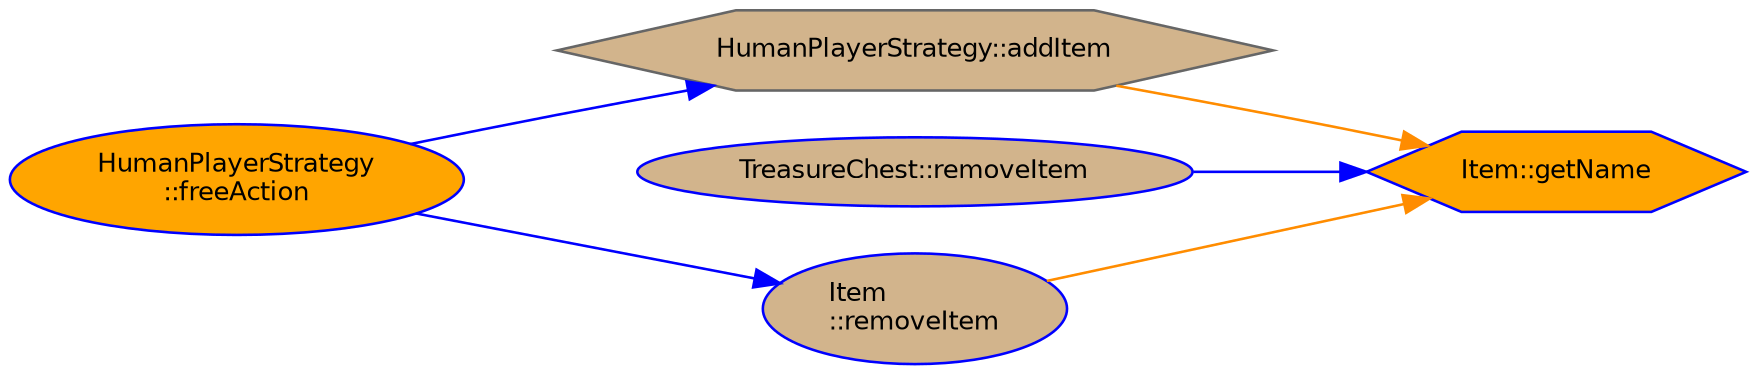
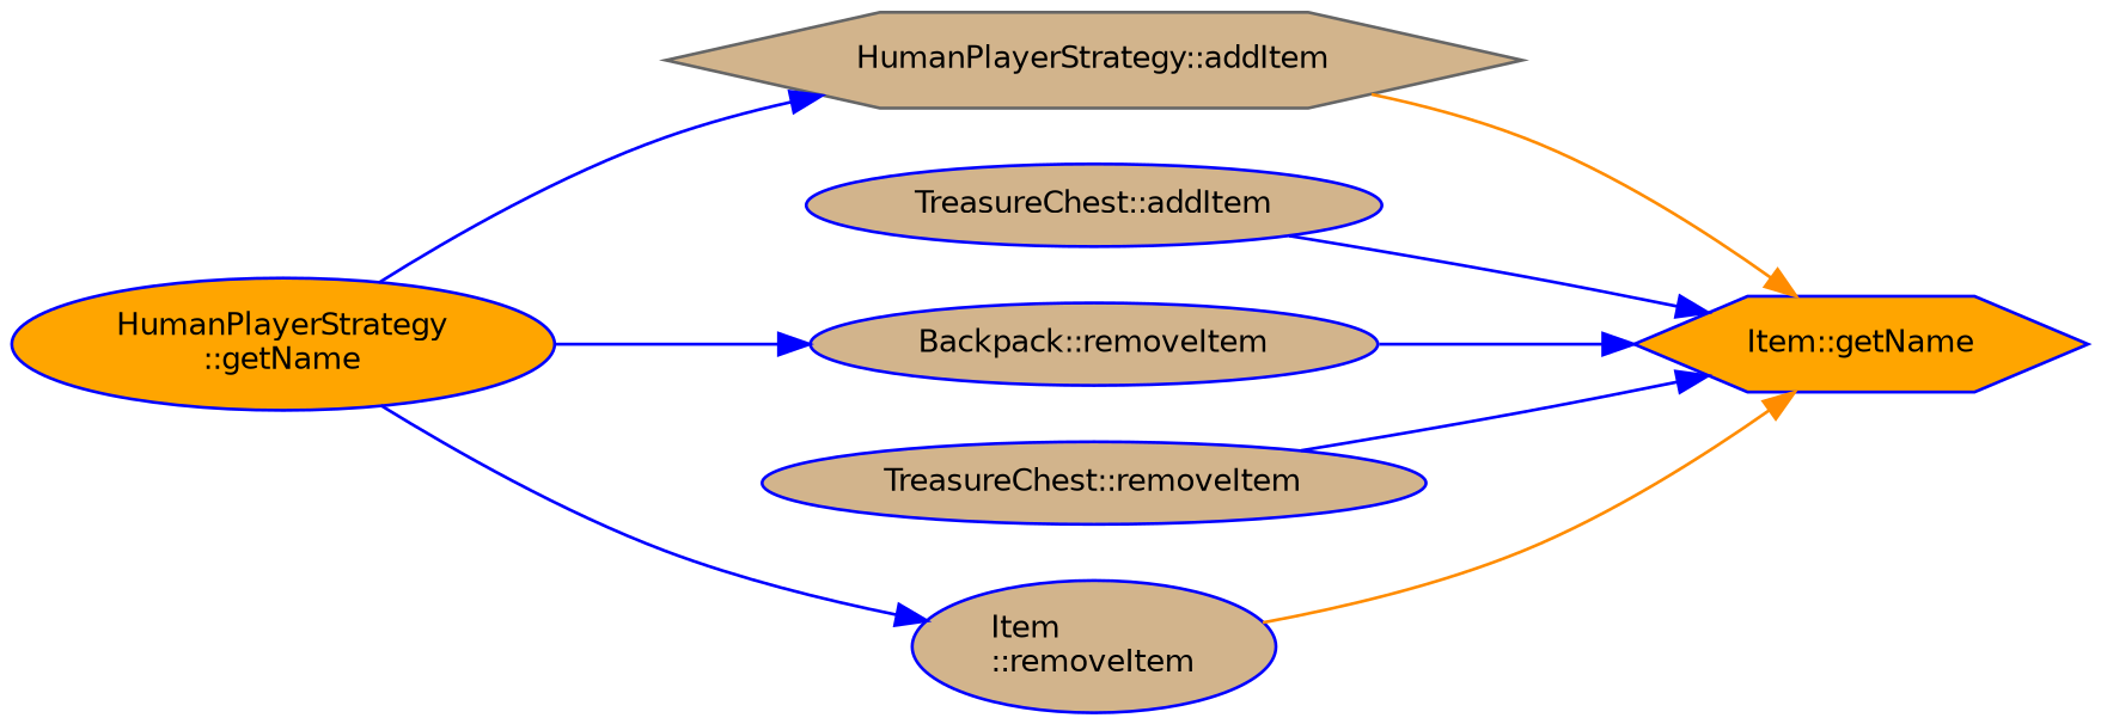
  digraph {
    rankdir=RL
    node [color=blue fillcolor=tan fontname=Helvetica fontsize=10 shape=ellipse style=filled]
    edge [color=blue dir=back fontname=Helvetica fontsize=10 labelfontname=Helvetica labelfontsize=10 style=solid]
    n1 [fillcolor=orange fontcolor=black height=0.2 label="Item::getName" shape=hexagon width=0.4]
    n2 [color=gray40 height=0.2 label="HumanPlayerStrategy::addItem" shape=hexagon width=0.4]
+   n3 [height=0.2 label="TreasureChest::addItem" width=0.4]
+   n4 [height=0.2 label="Backpack::removeItem" width=0.4]
    n5 [height=0.2 label="TreasureChest::removeItem" width=0.4]
    n6 [height=0.2 label="Item\l::removeItem" width=0.4]
-   n7 [fillcolor=orange height=0.2 label="HumanPlayerStrategy\l::freeAction" width=0.4]
+   n7 [fillcolor=orange height=0.2 label="HumanPlayerStrategy\l::getName" width=0.4]
    n1 -> n2 [color=darkorange]
+   n1 -> n3
+   n1 -> n4
    n1 -> n5
    n1 -> n6 [color=darkorange]
    n2 -> n7
+   n4 -> n7
    n6 -> n7
  }
